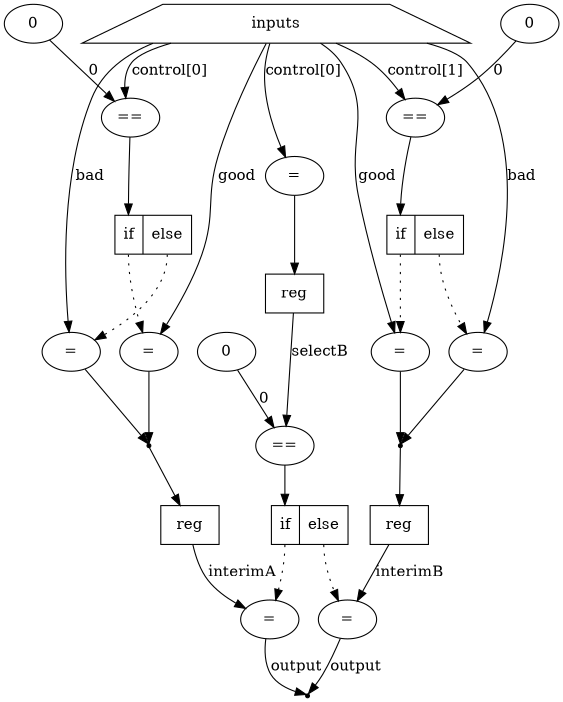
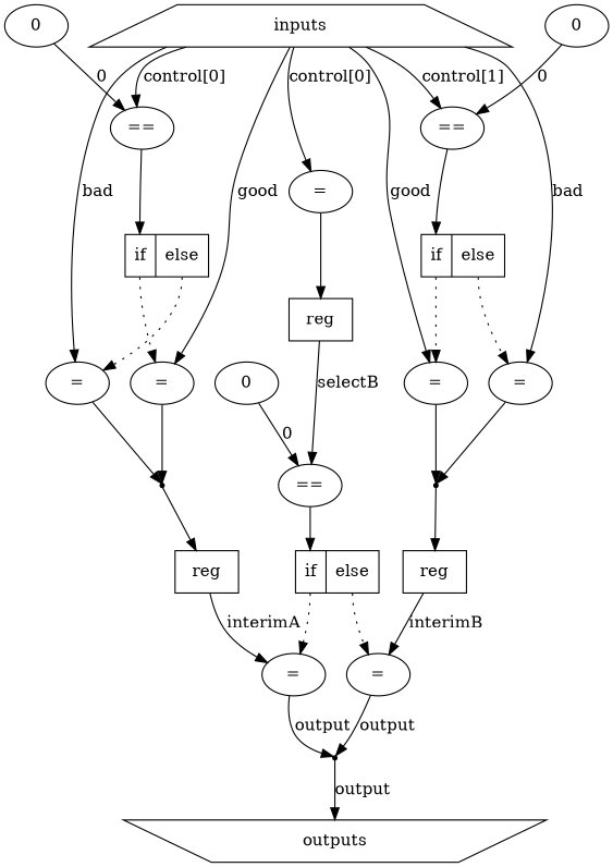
  digraph {
    inputs [shape=trapezium width=5]
    n2 [label="="]
    n3 [label="="]
    n4 [label="="]
    n5 [label="="]
    n6 [label="="]
    n7 [label="=="]
    n8 [label="=="]
+   outputs [shape=invtrapezium width=5]
    n10 [label="<f0> if|<f1> else" shape=record]
    n11 [label="<f0> if|<f1> else" shape=record]
    n12 [label="<f0> if|<f1> else" shape=record]
    n13 [label="="]
    n14 [label="="]
    merge_1 [shape=point]
    merge_2 [shape=point]
    n17 [label=reg shape=box]
    merge_3 [shape=point]
    n19 [label="=="]
    n20 [label=0]
    n21 [label=0]
    n22 [label=0]
    n23 [label=reg shape=box]
    n24 [label=reg shape=box]
    inputs -> n2 [label=good]
    inputs -> n3 [label=bad]
    inputs -> n4 [label=good]
    inputs -> n5 [label=bad]
    inputs -> n6 [label="control[0]"]
    inputs -> n7 [label="control[0]"]
    inputs -> n8 [label="control[1]"]
    n2 -> merge_1
    n3 -> merge_1
    n4 -> merge_2
    n5 -> merge_2
    n6 -> n17
    n7 -> n10 [headport=f0]
    n8 -> n11 [headport=f0]
    n10 -> n2 [style=dotted tailport=f0]
    n10 -> n3 [style=dotted tailport=f1]
    n11 -> n4 [style=dotted tailport=f0]
    n11 -> n5 [style=dotted tailport=f1]
    n12 -> n13 [style=dotted tailport=f0]
    n12 -> n14 [style=dotted tailport=f1]
    n13 -> merge_3 [label=output]
    n14 -> merge_3 [label=output]
    merge_1 -> n23
    merge_2 -> n24
    n17 -> n19 [label=selectB]
+   merge_3 -> outputs [label=output]
    n19 -> n12 [headport=f0]
    n20 -> n7 [label=0]
    n21 -> n8 [label=0]
    n22 -> n19 [label=0]
    n23 -> n13 [label=interimA]
    n24 -> n14 [label=interimB]
  }
